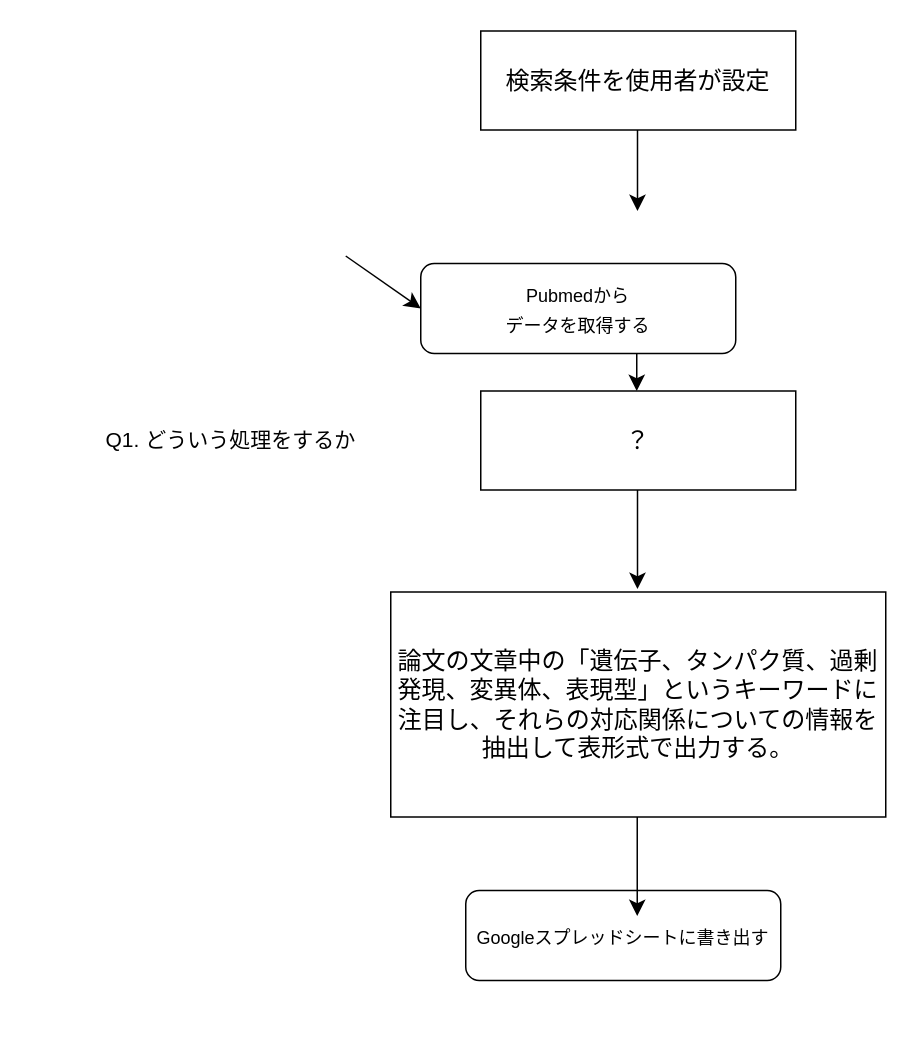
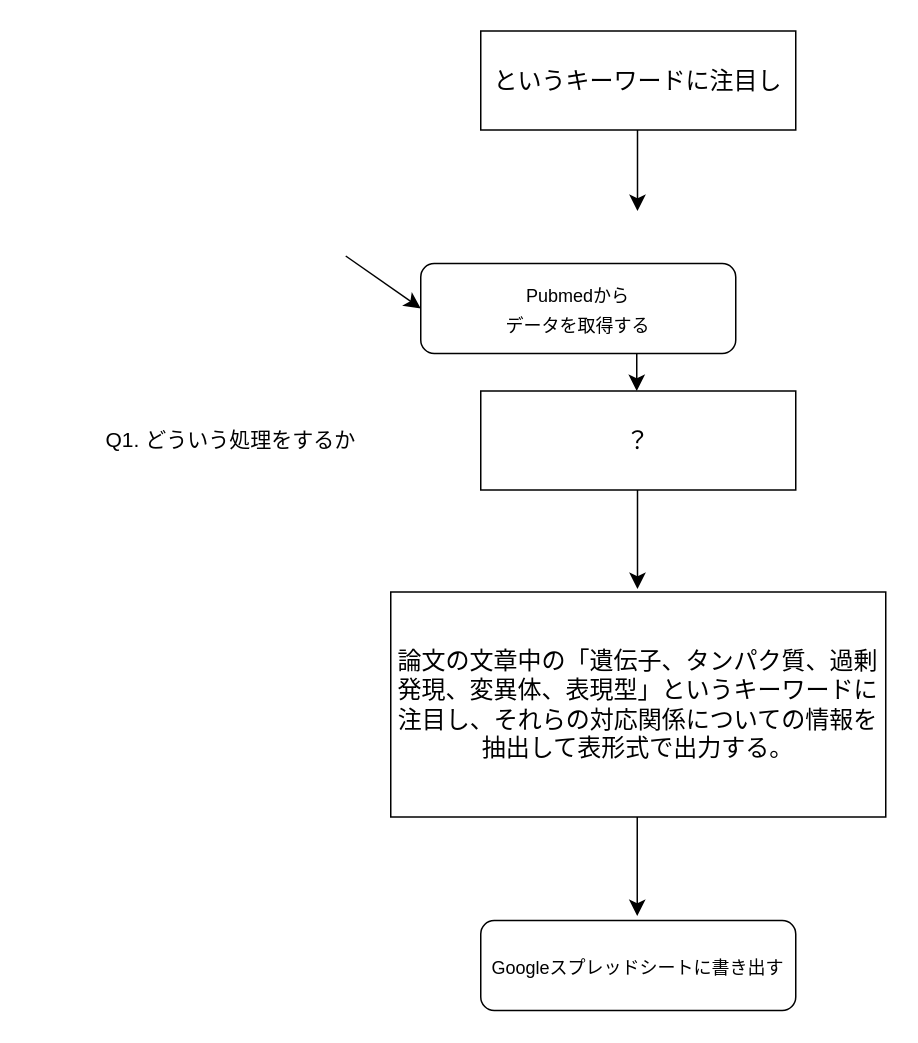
  <mxCell id="0" />
  <mxCell id="1" parent="0" />
  <mxCell id="2" value="" style="group" vertex="1" connectable="0" parent="1"><mxGeometry x="20" y="20" width="570" height="653" as="geometry" /></mxCell>
  <mxCell id="3" value="" style="endArrow=classic;html=1;rounded=0;fontSize=12;startSize=8;endSize=8;curved=1;" parent="2" edge="1"><mxGeometry width="50" height="50" relative="1" as="geometry"><mxPoint x="404" y="180" as="sourcePoint" /><mxPoint x="404" y="240" as="targetPoint" /></mxGeometry></mxCell>
  <mxCell id="4" value="" style="endArrow=classic;html=1;rounded=0;fontSize=12;startSize=8;endSize=8;curved=1;" parent="2" edge="1"><mxGeometry width="50" height="50" relative="1" as="geometry"><mxPoint x="404.5" y="60" as="sourcePoint" /><mxPoint x="404.5" y="120" as="targetPoint" /></mxGeometry></mxCell>
  <mxCell id="5" value="&lt;span style=&quot;font-size: 12px;&quot;&gt;Pubmedから&lt;/span&gt;&lt;br style=&quot;font-size: 12px;&quot;&gt;&lt;span style=&quot;font-size: 12px;&quot;&gt;データを取得する&lt;/span&gt;" style="rounded=1;whiteSpace=wrap;html=1;fontSize=16;" vertex="1" parent="2"><mxGeometry x="260" y="155" width="210" height="60" as="geometry" /></mxCell>
- <mxCell id="6" value="検索条件を使用者が設定" style="rounded=0;whiteSpace=wrap;html=1;fontSize=16;" vertex="1" parent="2"><mxGeometry x="300" width="210" height="66" as="geometry" /></mxCell>
+ <mxCell id="6" value="というキーワードに注目し" style="rounded=0;whiteSpace=wrap;html=1;fontSize=16;" vertex="1" parent="2"><mxGeometry x="300" width="210" height="66" as="geometry" /></mxCell>
  <mxCell id="7" value="" style="group" vertex="1" connectable="0" parent="2"><mxGeometry x="45" y="240" width="525" height="413" as="geometry" /></mxCell>
- <mxCell id="8" value="&lt;span style=&quot;font-size: 12px;&quot;&gt;Googleスプレッドシートに書き出す&lt;/span&gt;" style="rounded=1;whiteSpace=wrap;html=1;fontSize=16;" parent="7" vertex="1"><mxGeometry x="245" y="333" width="210" height="60" as="geometry" /></mxCell>
+ <mxCell id="8" value="&lt;span style=&quot;font-size: 12px;&quot;&gt;Googleスプレッドシートに書き出す&lt;/span&gt;" style="rounded=1;whiteSpace=wrap;html=1;fontSize=16;" parent="7" vertex="1"><mxGeometry x="255" y="353" width="210" height="60" as="geometry" /></mxCell>
  <mxCell id="9" value="" style="endArrow=classic;html=1;rounded=0;fontSize=12;startSize=8;endSize=8;curved=1;" parent="7" edge="1"><mxGeometry width="50" height="50" relative="1" as="geometry"><mxPoint x="359.5" y="66" as="sourcePoint" /><mxPoint x="359.5" y="132" as="targetPoint" /></mxGeometry></mxCell>
  <mxCell id="10" value="？" style="rounded=0;whiteSpace=wrap;html=1;fontSize=16;" parent="7" vertex="1"><mxGeometry x="255" width="210" height="66" as="geometry" /></mxCell>
  <mxCell id="11" value="論文の文章中の「遺伝子、タンパク質、過剰発現、変異体、表現型」というキーワードに注目し、それらの対応関係についての情報を抽出して表形式で出力する。" style="rounded=0;whiteSpace=wrap;html=1;fontSize=16;" parent="7" vertex="1"><mxGeometry x="195" y="134" width="330" height="150" as="geometry" /></mxCell>
  <mxCell id="12" value="&lt;font style=&quot;font-size: 14px;&quot;&gt;Q1. どういう処理をするか&lt;span style=&quot;&quot;&gt;&amp;nbsp;&lt;/span&gt;&lt;/font&gt;" style="text;html=1;align=center;verticalAlign=middle;resizable=0;points=[];autosize=1;strokeColor=none;fillColor=none;" vertex="1" parent="7"><mxGeometry y="18" width="180" height="30" as="geometry" /></mxCell>
  <mxCell id="13" value="" style="endArrow=classic;html=1;rounded=0;fontSize=12;startSize=8;endSize=8;curved=1;" edge="1" parent="7"><mxGeometry width="50" height="50" relative="1" as="geometry"><mxPoint x="359.33" y="284" as="sourcePoint" /><mxPoint x="359.33" y="350" as="targetPoint" /></mxGeometry></mxCell>
  <mxCell id="14" value="" style="endArrow=classic;html=1;rounded=0;fontSize=12;startSize=8;endSize=8;curved=1;entryX=0;entryY=0.5;entryDx=0;entryDy=0;" edge="1" parent="2" target="5"><mxGeometry width="50" height="50" relative="1" as="geometry"><mxPoint x="210" y="150" as="sourcePoint" /><mxPoint x="210" y="210" as="targetPoint" /></mxGeometry></mxCell>
